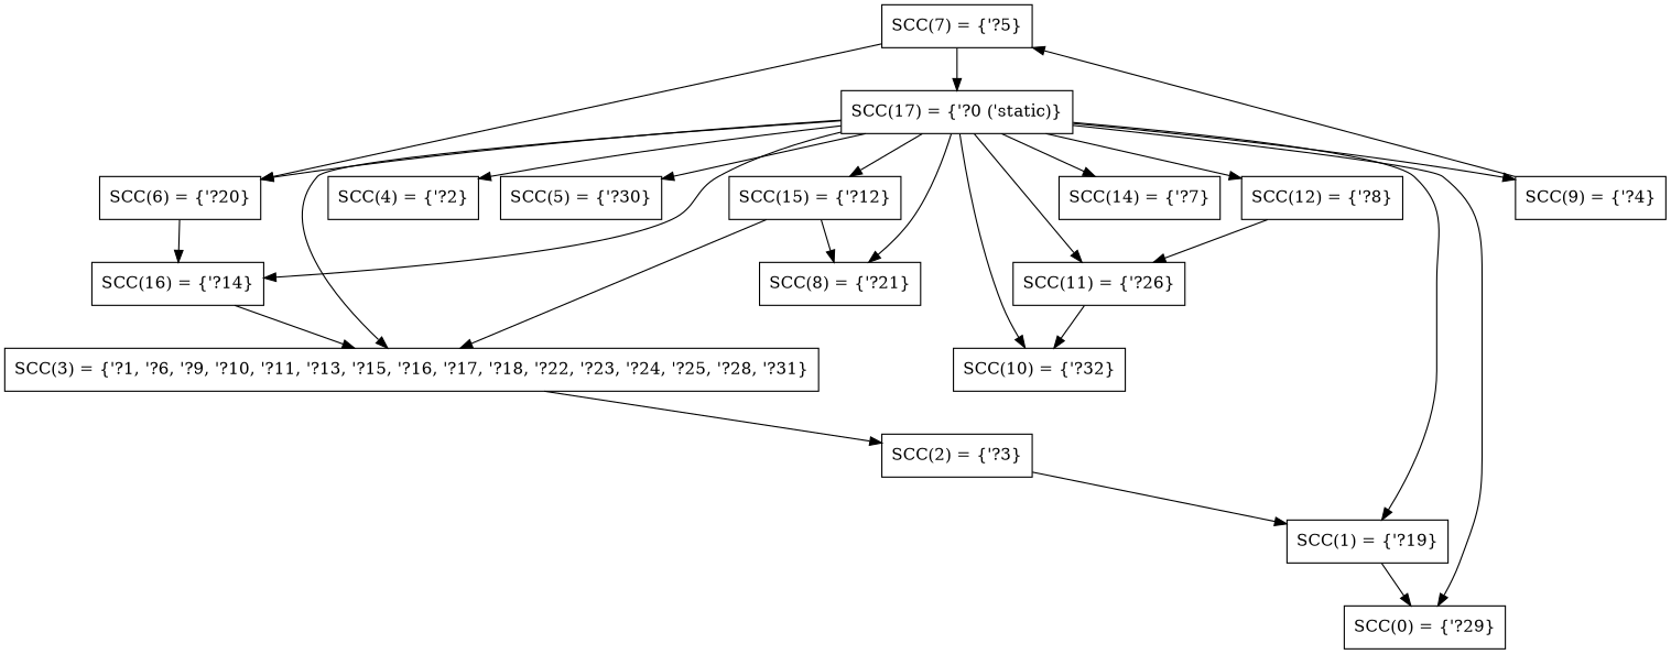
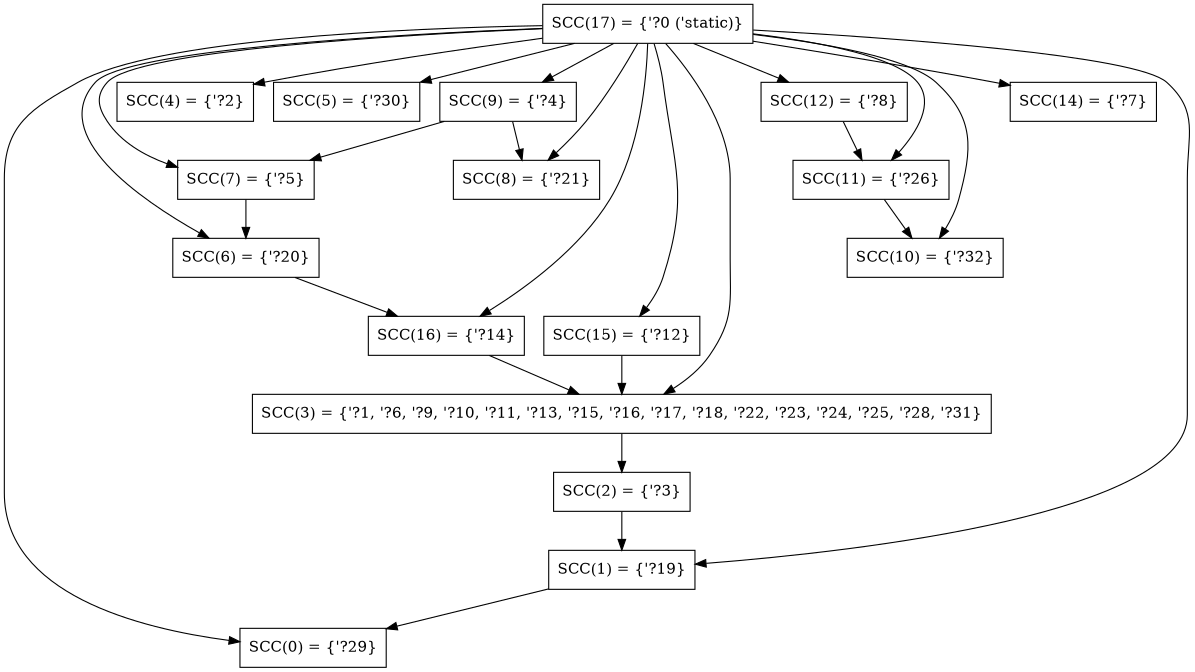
  digraph {
    node [shape=box]
    n1 [label="SCC(0) = {\'?29}"]
    n2 [label="SCC(1) = {\'?19}"]
    n3 [label="SCC(2) = {\'?3}"]
    n4 [label="SCC(3) = {\'?1, \'?6, \'?9, \'?10, \'?11, \'?13, \'?15, \'?16, \'?17, \'?18, \'?22, \'?23, \'?24, \'?25, \'?28, \'?31}"]
    n5 [label="SCC(4) = {\'?2}"]
    n6 [label="SCC(5) = {\'?30}"]
    n7 [label="SCC(6) = {\'?20}"]
    n8 [label="SCC(16) = {\'?14}"]
    n9 [label="SCC(7) = {\'?5}"]
    n10 [label="SCC(8) = {\'?21}"]
    n11 [label="SCC(9) = {\'?4}"]
    n12 [label="SCC(10) = {\'?32}"]
    n13 [label="SCC(11) = {\'?26}"]
    n14 [label="SCC(12) = {\'?8}"]
    n15 [label="SCC(14) = {\'?7}"]
    n16 [label="SCC(15) = {\'?12}"]
    n17 [label="SCC(17) = {\'?0 (\'static)}"]
    n2 -> n1
    n3 -> n2
    n4 -> n3
    n7 -> n8
    n8 -> n4
    n9 -> n7
    n11 -> n9
-   n16 -> n10
+   n11 -> n10
    n13 -> n12
    n14 -> n13
    n16 -> n4
    n17 -> n1
    n17 -> n2
    n17 -> n4
    n17 -> n5
    n17 -> n6
    n17 -> n7
    n17 -> n8
-   n9 -> n17
+   n17 -> n9
    n17 -> n10
    n17 -> n11
    n17 -> n12
    n17 -> n13
    n17 -> n14
    n17 -> n15
    n17 -> n16
  }
